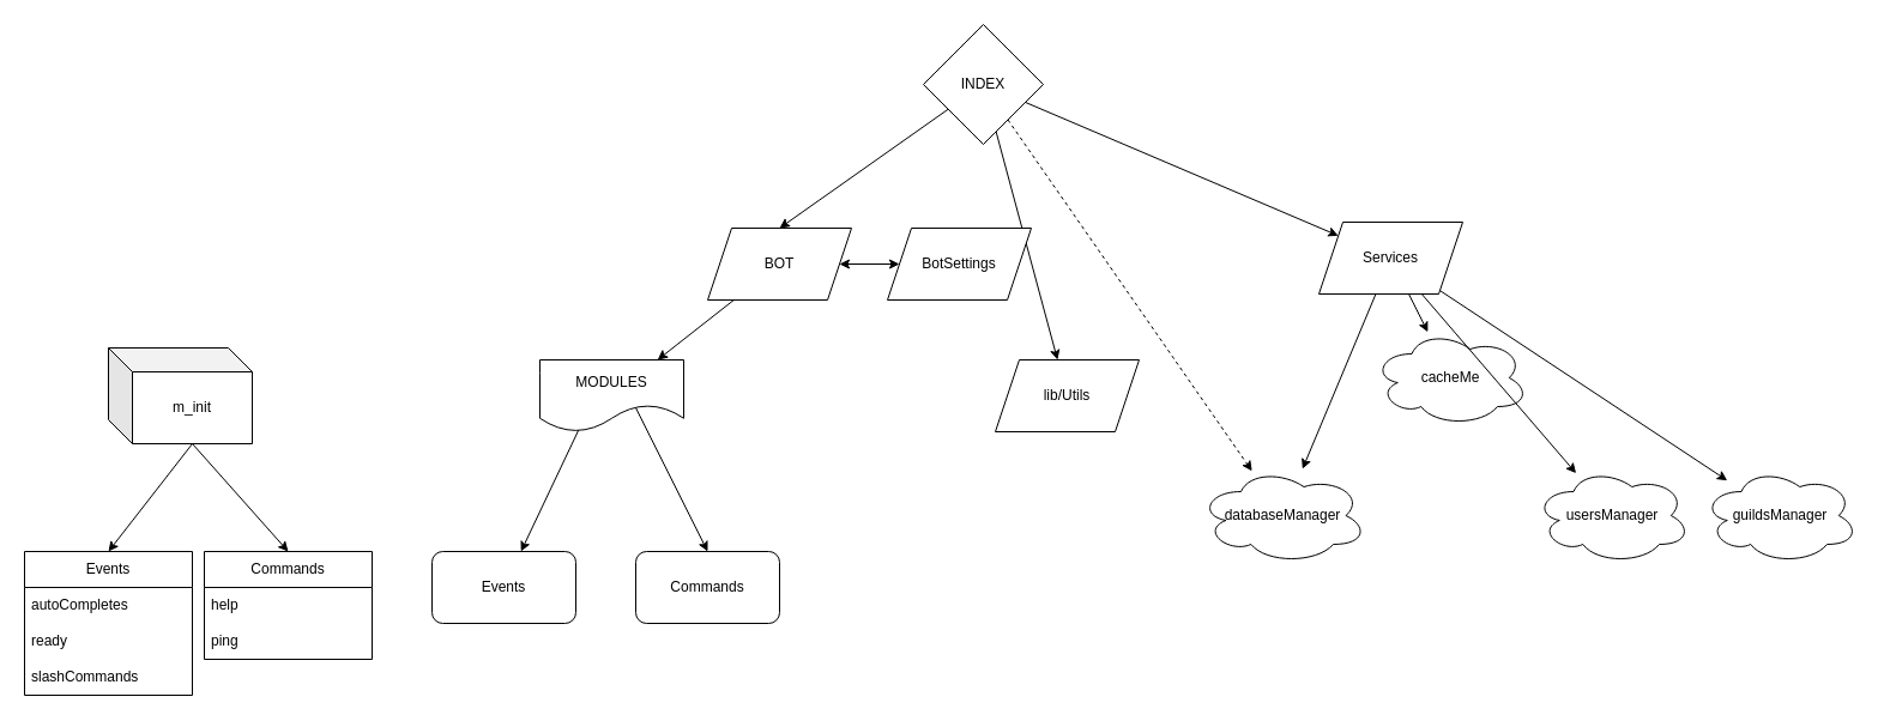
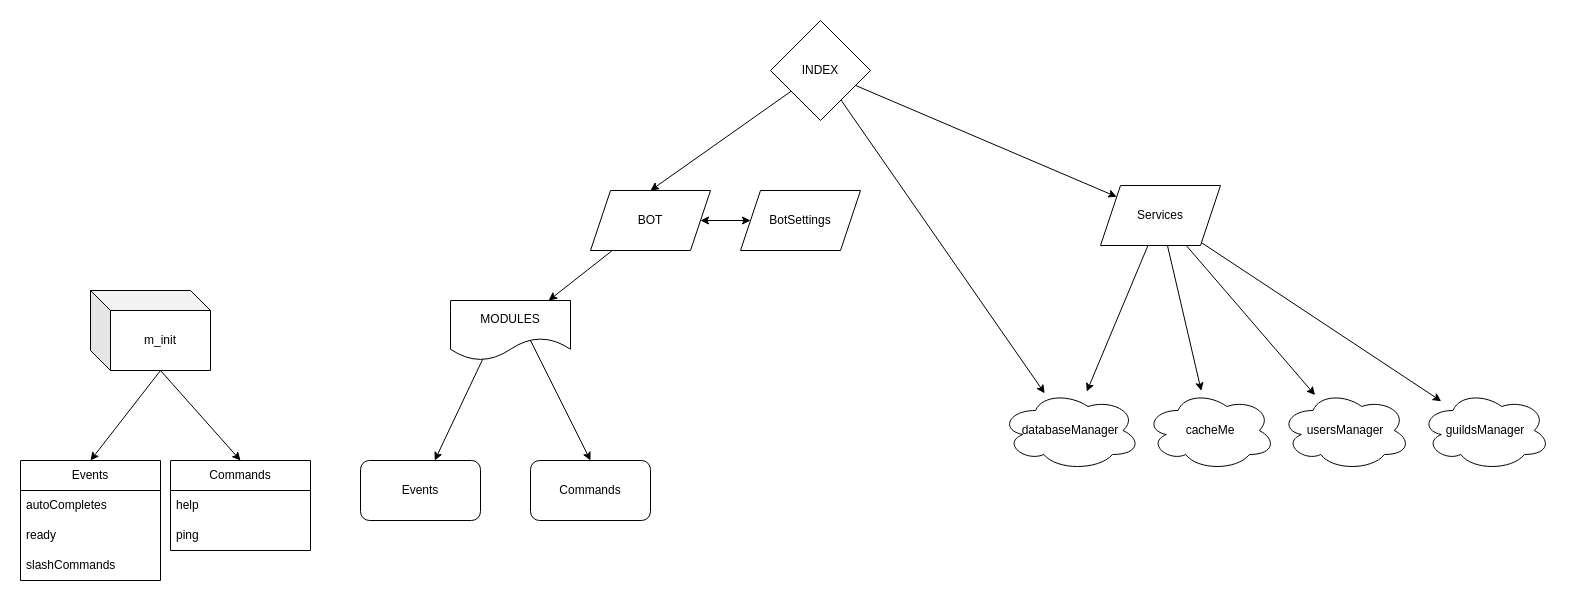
  <mxCell id="0" />
  <mxCell id="1" parent="0" />
- <mxCell id="2" value="" style="endArrow=classic;html=1;dashed=1;" edge="1" parent="1" source="5" target="27"><mxGeometry width="50" height="50" relative="1" as="geometry"><mxPoint x="990" y="170" as="sourcePoint" /><mxPoint x="1113.672" y="345.808" as="targetPoint" /></mxGeometry></mxCell>
+ <mxCell id="2" value="" style="endArrow=classic;html=1;" edge="1" parent="1" source="5" target="27"><mxGeometry width="50" height="50" relative="1" as="geometry"><mxPoint x="990" y="170" as="sourcePoint" /><mxPoint x="1113.672" y="345.808" as="targetPoint" /></mxGeometry></mxCell>
  <mxCell id="3" style="edgeStyle=none;html=1;entryX=0.5;entryY=0;entryDx=0;entryDy=0;" parent="1" source="5" target="8" edge="1"><mxGeometry relative="1" as="geometry" /></mxCell>
- <mxCell id="4" value="" style="edgeStyle=none;html=1;" parent="1" source="5" target="9" edge="1"><mxGeometry relative="1" as="geometry"><mxPoint x="810" y="190" as="targetPoint" /></mxGeometry></mxCell>
  <mxCell id="5" value="INDEX" style="rhombus;whiteSpace=wrap;html=1;" parent="1" vertex="1"><mxGeometry x="770" y="20" width="100" height="100" as="geometry" /></mxCell>
  <mxCell id="6" style="edgeStyle=none;html=1;exitX=0.5;exitY=0;exitDx=0;exitDy=0;" parent="1" source="21" target="11" edge="1"><mxGeometry relative="1" as="geometry" /></mxCell>
  <mxCell id="7" value="" style="edgeStyle=none;html=1;" edge="1" parent="1" source="8" target="21"><mxGeometry relative="1" as="geometry" /></mxCell>
  <mxCell id="8" value="BOT" style="shape=parallelogram;perimeter=parallelogramPerimeter;whiteSpace=wrap;html=1;fixedSize=1;size=20;" parent="1" vertex="1"><mxGeometry x="590" y="190" width="120" height="60" as="geometry" /></mxCell>
- <mxCell id="9" value="lib/Utils" style="shape=parallelogram;perimeter=parallelogramPerimeter;whiteSpace=wrap;html=1;fixedSize=1;" parent="1" vertex="1"><mxGeometry x="830" y="300" width="120" height="60" as="geometry" /></mxCell>
  <mxCell id="10" value="BotSettings" style="shape=parallelogram;perimeter=parallelogramPerimeter;whiteSpace=wrap;html=1;fixedSize=1;" parent="1" vertex="1"><mxGeometry x="740" y="190" width="120" height="60" as="geometry" /></mxCell>
  <mxCell id="11" value="Events" style="rounded=1;whiteSpace=wrap;html=1;" parent="1" vertex="1"><mxGeometry x="360" y="460" width="120" height="60" as="geometry" /></mxCell>
  <mxCell id="12" value="Events" style="swimlane;fontStyle=0;childLayout=stackLayout;horizontal=1;startSize=30;horizontalStack=0;resizeParent=1;resizeParentMax=0;resizeLast=0;collapsible=1;marginBottom=0;whiteSpace=wrap;html=1;" parent="1" vertex="1"><mxGeometry x="20" y="460" width="140" height="120" as="geometry"><mxRectangle x="-320" y="230" width="80" height="30" as="alternateBounds" /></mxGeometry></mxCell>
  <mxCell id="13" value="autoCompletes" style="text;strokeColor=none;fillColor=none;align=left;verticalAlign=middle;spacingLeft=4;spacingRight=4;overflow=hidden;points=[[0,0.5],[1,0.5]];portConstraint=eastwest;rotatable=0;whiteSpace=wrap;html=1;" parent="12" vertex="1"><mxGeometry y="30" width="140" height="30" as="geometry" /></mxCell>
  <mxCell id="14" value="ready" style="text;strokeColor=none;fillColor=none;align=left;verticalAlign=middle;spacingLeft=4;spacingRight=4;overflow=hidden;points=[[0,0.5],[1,0.5]];portConstraint=eastwest;rotatable=0;whiteSpace=wrap;html=1;" parent="12" vertex="1"><mxGeometry y="60" width="140" height="30" as="geometry" /></mxCell>
  <mxCell id="15" value="slashCommands" style="text;strokeColor=none;fillColor=none;align=left;verticalAlign=middle;spacingLeft=4;spacingRight=4;overflow=hidden;points=[[0,0.5],[1,0.5]];portConstraint=eastwest;rotatable=0;whiteSpace=wrap;html=1;" parent="12" vertex="1"><mxGeometry y="90" width="140" height="30" as="geometry" /></mxCell>
  <mxCell id="16" value="Commands" style="swimlane;fontStyle=0;childLayout=stackLayout;horizontal=1;startSize=30;horizontalStack=0;resizeParent=1;resizeParentMax=0;resizeLast=0;collapsible=1;marginBottom=0;whiteSpace=wrap;html=1;" parent="1" vertex="1"><mxGeometry x="170" y="460" width="140" height="90" as="geometry" /></mxCell>
  <mxCell id="17" value="help" style="text;strokeColor=none;fillColor=none;align=left;verticalAlign=middle;spacingLeft=4;spacingRight=4;overflow=hidden;points=[[0,0.5],[1,0.5]];portConstraint=eastwest;rotatable=0;whiteSpace=wrap;html=1;" parent="16" vertex="1"><mxGeometry y="30" width="140" height="30" as="geometry" /></mxCell>
  <mxCell id="18" value="ping" style="text;strokeColor=none;fillColor=none;align=left;verticalAlign=middle;spacingLeft=4;spacingRight=4;overflow=hidden;points=[[0,0.5],[1,0.5]];portConstraint=eastwest;rotatable=0;whiteSpace=wrap;html=1;" parent="16" vertex="1"><mxGeometry y="60" width="140" height="30" as="geometry" /></mxCell>
  <mxCell id="19" value="Commands" style="rounded=1;whiteSpace=wrap;html=1;" vertex="1" parent="1"><mxGeometry y="460" width="120" height="60" as="geometry" x="530" /></mxCell>
  <mxCell id="20" style="edgeStyle=none;html=1;entryX=0.5;entryY=0;entryDx=0;entryDy=0;exitX=0.5;exitY=0;exitDx=0;exitDy=0;" edge="1" parent="1" source="21" target="19"><mxGeometry relative="1" as="geometry"><mxPoint x="655" y="260" as="sourcePoint" /><mxPoint x="605" y="320" as="targetPoint" /></mxGeometry></mxCell>
  <mxCell id="21" value="MODULES" style="shape=document;whiteSpace=wrap;html=1;boundedLbl=1;size=0.375;" vertex="1" parent="1"><mxGeometry x="450" y="300" width="120" height="60" as="geometry" /></mxCell>
- <mxCell id="22" value="cacheMe" style="ellipse;shape=cloud;whiteSpace=wrap;html=1;" vertex="1" parent="1"><mxGeometry x="1145" y="275" width="130" height="80" as="geometry" /></mxCell>
+ <mxCell id="22" value="cacheMe" style="ellipse;shape=cloud;whiteSpace=wrap;html=1;" vertex="1" parent="1"><mxGeometry x="1145" y="390" width="130" height="80" as="geometry" /></mxCell>
  <mxCell id="23" value="usersManager" style="ellipse;shape=cloud;whiteSpace=wrap;html=1;" vertex="1" parent="1"><mxGeometry x="1280" y="390" width="130" height="80" as="geometry" /></mxCell>
  <mxCell id="24" value="" style="edgeStyle=none;html=1;" edge="1" parent="1" source="28" target="23"><mxGeometry relative="1" as="geometry" /></mxCell>
  <mxCell id="25" value="" style="endArrow=classic;html=1;" edge="1" parent="1" source="28" target="22"><mxGeometry width="50" height="50" relative="1" as="geometry"><mxPoint x="1000" y="250" as="sourcePoint" /><mxPoint x="1050" y="200" as="targetPoint" /></mxGeometry></mxCell>
  <mxCell id="26" value="" style="endArrow=classic;html=1;" edge="1" parent="1" source="28" target="27"><mxGeometry width="50" height="50" relative="1" as="geometry"><mxPoint x="1300" y="320" as="sourcePoint" /><mxPoint x="1300" y="350" as="targetPoint" /></mxGeometry></mxCell>
  <mxCell id="27" value="databaseManager" style="ellipse;shape=cloud;whiteSpace=wrap;html=1;" vertex="1" parent="1"><mxGeometry x="1000" y="390" width="140" height="80" as="geometry" /></mxCell>
  <mxCell id="28" value="Services" style="shape=parallelogram;perimeter=parallelogramPerimeter;whiteSpace=wrap;html=1;fixedSize=1;" vertex="1" parent="1"><mxGeometry x="1100" y="185" width="120" height="60" as="geometry" /></mxCell>
  <mxCell id="29" value="" style="endArrow=classic;html=1;" edge="1" parent="1" source="5" target="28"><mxGeometry width="50" height="50" relative="1" as="geometry"><mxPoint x="861.048" y="20.002" as="sourcePoint" /><mxPoint x="1138.962" y="281.568" as="targetPoint" /></mxGeometry></mxCell>
  <mxCell id="30" value="" style="endArrow=classic;startArrow=classic;html=1;" edge="1" parent="1" source="8" target="10"><mxGeometry width="50" height="50" relative="1" as="geometry"><mxPoint x="710" y="370" as="sourcePoint" /><mxPoint x="760" y="320" as="targetPoint" /></mxGeometry></mxCell>
  <mxCell id="31" value="m_init" style="shape=cube;whiteSpace=wrap;html=1;boundedLbl=1;backgroundOutline=1;darkOpacity=0.05;darkOpacity2=0.1;" vertex="1" parent="1"><mxGeometry x="90" y="290" width="120" height="80" as="geometry" /></mxCell>
  <mxCell id="32" value="" style="endArrow=classic;html=1;exitX=0;exitY=0;exitDx=70;exitDy=80;exitPerimeter=0;entryX=0.5;entryY=0;entryDx=0;entryDy=0;" edge="1" parent="1" source="31" target="16"><mxGeometry width="50" height="50" relative="1" as="geometry"><mxPoint x="140" y="450" as="sourcePoint" /><mxPoint x="190" y="400" as="targetPoint" /></mxGeometry></mxCell>
  <mxCell id="33" value="" style="endArrow=classic;html=1;exitX=0;exitY=0;exitDx=70;exitDy=80;exitPerimeter=0;entryX=0.5;entryY=0;entryDx=0;entryDy=0;" edge="1" parent="1" source="31" target="12"><mxGeometry width="50" height="50" relative="1" as="geometry"><mxPoint x="170" y="380" as="sourcePoint" /><mxPoint x="230" y="480" as="targetPoint" /></mxGeometry></mxCell>
  <mxCell id="34" value="guildsManager" style="ellipse;shape=cloud;whiteSpace=wrap;html=1;" vertex="1" parent="1"><mxGeometry x="1420" y="390" width="130" height="80" as="geometry" /></mxCell>
  <mxCell id="35" value="" style="edgeStyle=none;html=1;" edge="1" parent="1" source="28" target="34"><mxGeometry relative="1" as="geometry"><mxPoint x="1260.099" y="369.703" as="sourcePoint" /><mxPoint x="1313.464" y="409.232" as="targetPoint" /></mxGeometry></mxCell>
